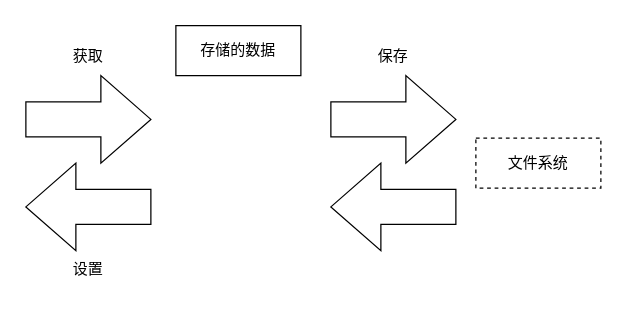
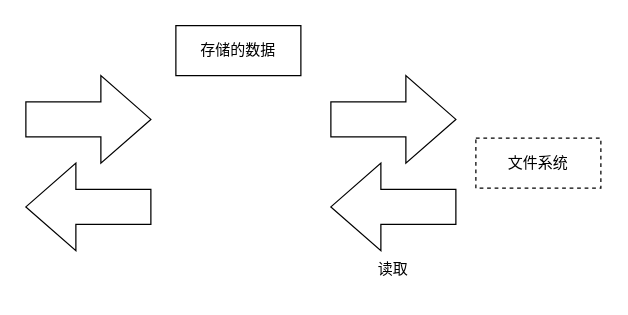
  <mxCell id="0" />
  <mxCell id="1" parent="0" />
  <mxCell id="2" value="存储的数据" style="whiteSpace=wrap;html=1;align=center;" vertex="1" parent="1"><mxGeometry x="140" y="20" width="100" height="40" as="geometry" /></mxCell>
  <mxCell id="3" value="" style="group" vertex="1" connectable="0" parent="1"><mxGeometry x="20" y="30" width="100" height="200" as="geometry" /></mxCell>
  <mxCell id="4" value="" style="html=1;shadow=0;dashed=0;align=center;verticalAlign=middle;shape=mxgraph.arrows2.arrow;dy=0.6;dx=40;notch=0;" vertex="1" parent="3"><mxGeometry y="30" width="100" height="70" as="geometry" /></mxCell>
  <mxCell id="5" value="" style="html=1;shadow=0;dashed=0;align=center;verticalAlign=middle;shape=mxgraph.arrows2.arrow;dy=0.6;dx=40;flipH=1;notch=0;" vertex="1" parent="3"><mxGeometry y="100" width="100" height="70" as="geometry" /></mxCell>
- <mxCell id="6" value="获取" style="text;html=1;strokeColor=none;fillColor=none;align=center;verticalAlign=middle;whiteSpace=wrap;rounded=0;" vertex="1" parent="3"><mxGeometry x="20" width="60" height="30" as="geometry" /></mxCell>
- <mxCell id="7" value="设置" style="text;html=1;strokeColor=none;fillColor=none;align=center;verticalAlign=middle;whiteSpace=wrap;rounded=0;" vertex="1" parent="3"><mxGeometry x="20" y="170" width="60" height="30" as="geometry" /></mxCell>
  <mxCell id="8" value="" style="group" vertex="1" connectable="0" parent="1"><mxGeometry x="264" y="30" width="100" height="200" as="geometry" /></mxCell>
  <mxCell id="9" value="" style="html=1;shadow=0;dashed=0;align=center;verticalAlign=middle;shape=mxgraph.arrows2.arrow;dy=0.6;dx=40;notch=0;" vertex="1" parent="8"><mxGeometry y="30" width="100" height="70" as="geometry" /></mxCell>
  <mxCell id="10" value="" style="html=1;shadow=0;dashed=0;align=center;verticalAlign=middle;shape=mxgraph.arrows2.arrow;dy=0.6;dx=40;flipH=1;notch=0;" vertex="1" parent="8"><mxGeometry y="100" width="100" height="70" as="geometry" /></mxCell>
- <mxCell id="11" value="保存" style="text;html=1;strokeColor=none;fillColor=none;align=center;verticalAlign=middle;whiteSpace=wrap;rounded=0;" vertex="1" parent="8"><mxGeometry x="20" width="60" height="30" as="geometry" /></mxCell>
+ <mxCell id="12" value="读取" style="text;html=1;strokeColor=none;fillColor=none;align=center;verticalAlign=middle;whiteSpace=wrap;rounded=0;" vertex="1" parent="8"><mxGeometry x="20" y="170" width="60" height="30" as="geometry" /></mxCell>
  <mxCell id="13" value="文件系统" style="whiteSpace=wrap;html=1;align=center;dashed=1;" vertex="1" parent="1"><mxGeometry x="380" y="110" width="100" height="40" as="geometry" /></mxCell>
